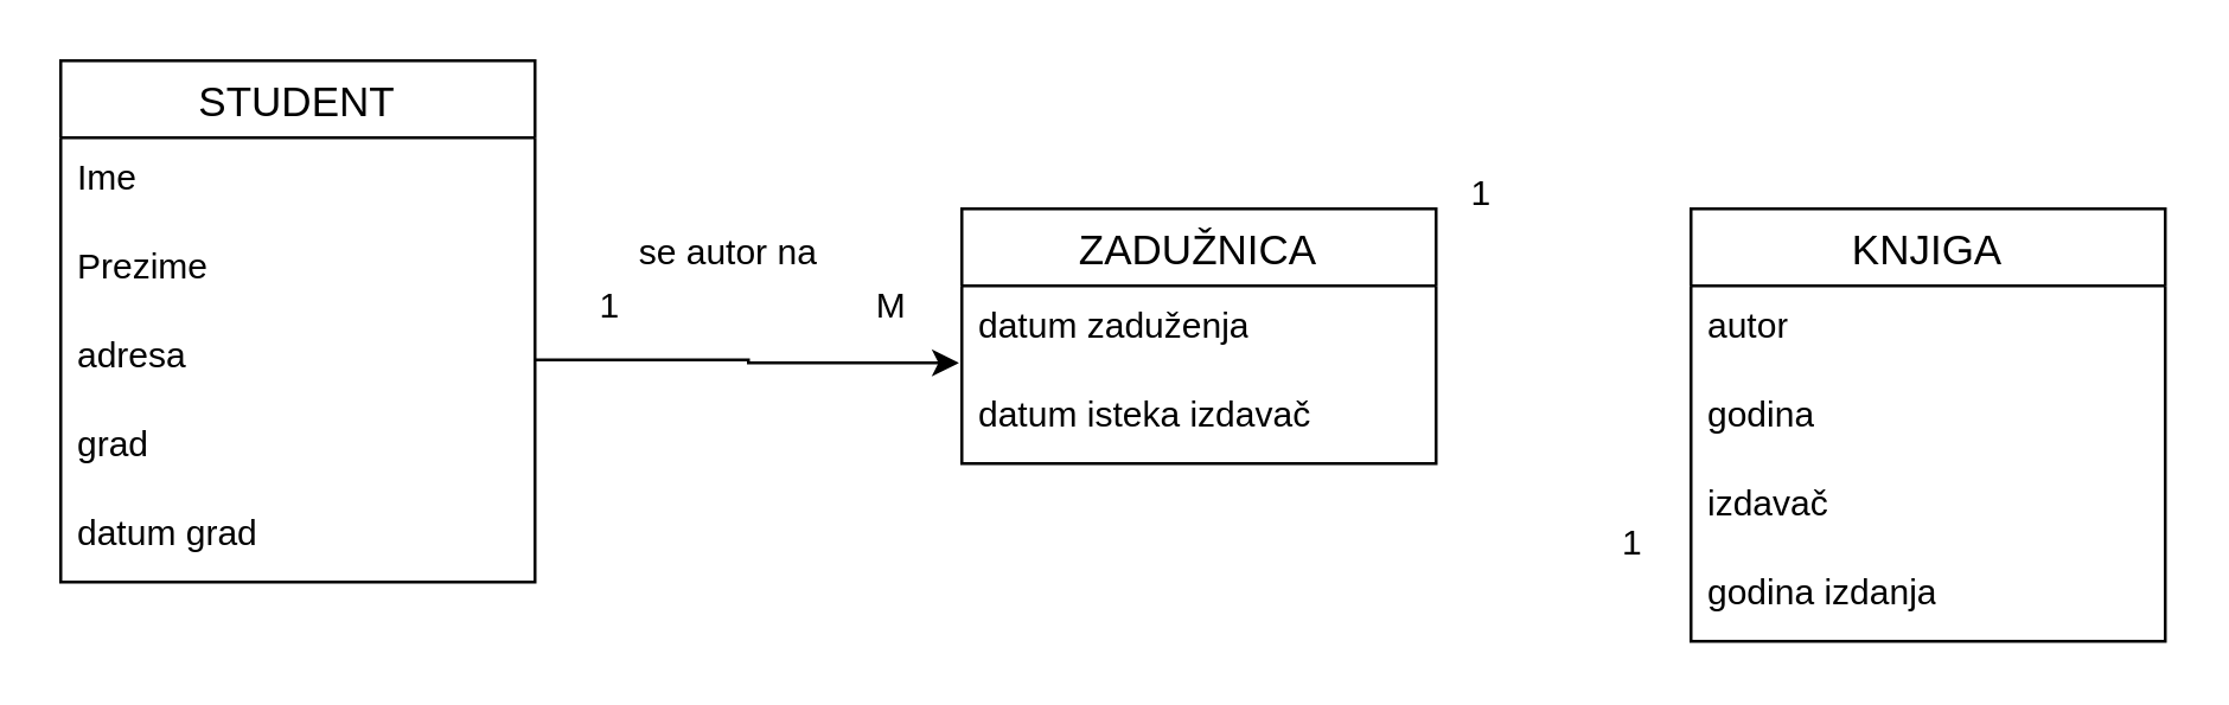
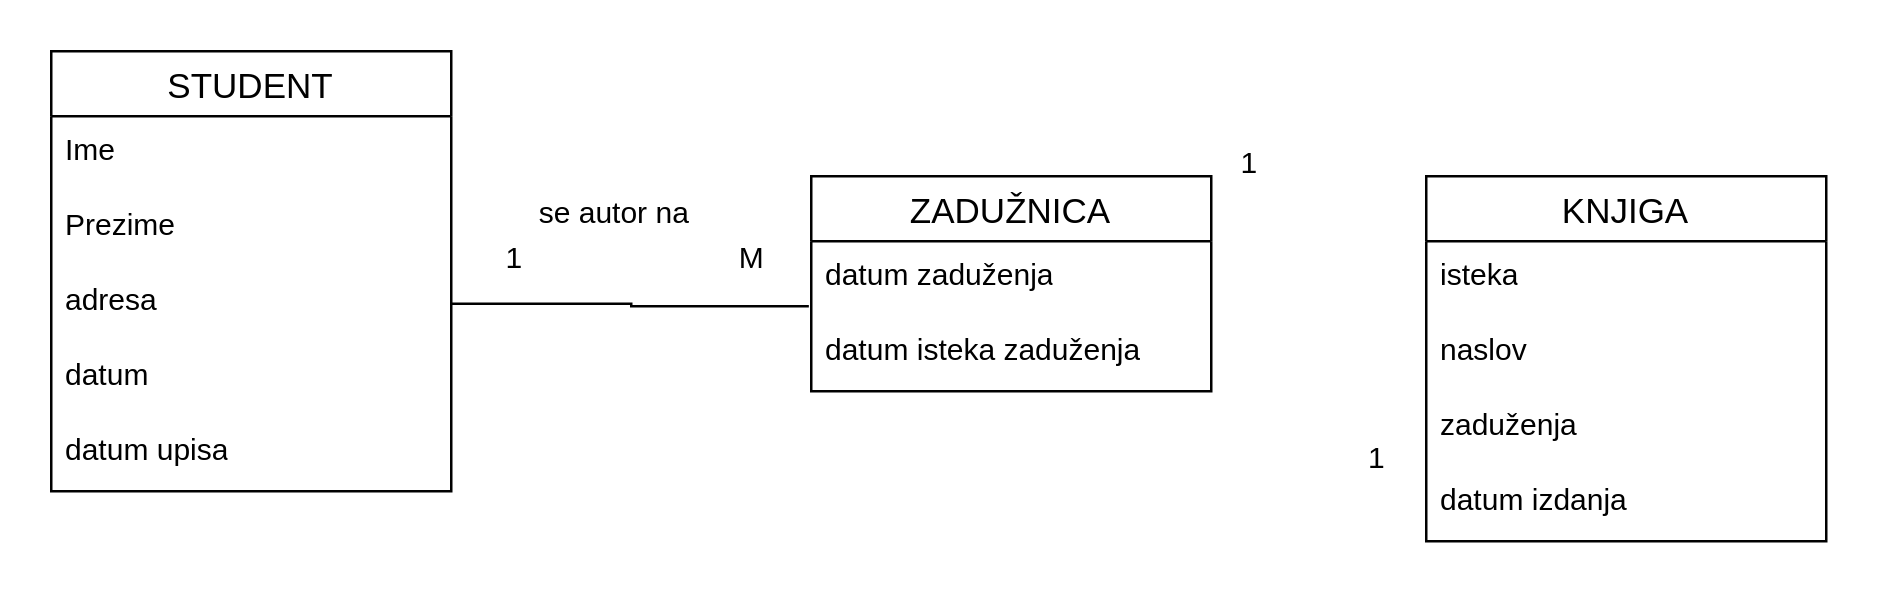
  <mxCell id="0" />
  <mxCell id="1" parent="0" />
  <mxCell id="2" value="STUDENT" style="swimlane;fontStyle=0;childLayout=stackLayout;horizontal=1;startSize=26;horizontalStack=0;resizeParent=1;resizeParentMax=0;resizeLast=0;collapsible=1;marginBottom=0;align=center;fontSize=14;" vertex="1" parent="1"><mxGeometry x="20" y="20" width="160" height="176" as="geometry" /></mxCell>
  <mxCell id="3" value="Ime" style="text;strokeColor=none;fillColor=none;spacingLeft=4;spacingRight=4;overflow=hidden;rotatable=0;points=[[0,0.5],[1,0.5]];portConstraint=eastwest;fontSize=12;whiteSpace=wrap;html=1;" vertex="1" parent="2"><mxGeometry y="26" width="160" height="30" as="geometry" /></mxCell>
  <mxCell id="4" value="Prezime" style="text;strokeColor=none;fillColor=none;spacingLeft=4;spacingRight=4;overflow=hidden;rotatable=0;points=[[0,0.5],[1,0.5]];portConstraint=eastwest;fontSize=12;whiteSpace=wrap;html=1;" vertex="1" parent="2"><mxGeometry y="56" width="160" height="30" as="geometry" /></mxCell>
  <mxCell id="5" value="adresa" style="text;strokeColor=none;fillColor=none;spacingLeft=4;spacingRight=4;overflow=hidden;rotatable=0;points=[[0,0.5],[1,0.5]];portConstraint=eastwest;fontSize=12;whiteSpace=wrap;html=1;" vertex="1" parent="2"><mxGeometry y="86" width="160" height="30" as="geometry" /></mxCell>
- <mxCell id="6" value="grad" style="text;strokeColor=none;fillColor=none;spacingLeft=4;spacingRight=4;overflow=hidden;rotatable=0;points=[[0,0.5],[1,0.5]];portConstraint=eastwest;fontSize=12;whiteSpace=wrap;html=1;" vertex="1" parent="2"><mxGeometry y="116" width="160" height="30" as="geometry" /></mxCell>
- <mxCell id="7" value="datum grad" style="text;strokeColor=none;fillColor=none;spacingLeft=4;spacingRight=4;overflow=hidden;rotatable=0;points=[[0,0.5],[1,0.5]];portConstraint=eastwest;fontSize=12;whiteSpace=wrap;html=1;" vertex="1" parent="2"><mxGeometry y="146" width="160" height="30" as="geometry" /></mxCell>
+ <mxCell id="6" value="datum" style="text;strokeColor=none;fillColor=none;spacingLeft=4;spacingRight=4;overflow=hidden;rotatable=0;points=[[0,0.5],[1,0.5]];portConstraint=eastwest;fontSize=12;whiteSpace=wrap;html=1;" vertex="1" parent="2"><mxGeometry y="116" width="160" height="30" as="geometry" /></mxCell>
+ <mxCell id="7" value="datum upisa" style="text;strokeColor=none;fillColor=none;spacingLeft=4;spacingRight=4;overflow=hidden;rotatable=0;points=[[0,0.5],[1,0.5]];portConstraint=eastwest;fontSize=12;whiteSpace=wrap;html=1;" vertex="1" parent="2"><mxGeometry y="146" width="160" height="30" as="geometry" /></mxCell>
  <mxCell id="8" value="KNJIGA" style="swimlane;fontStyle=0;childLayout=stackLayout;horizontal=1;startSize=26;horizontalStack=0;resizeParent=1;resizeParentMax=0;resizeLast=0;collapsible=1;marginBottom=0;align=center;fontSize=14;" vertex="1" parent="1"><mxGeometry x="570" y="70" width="160" height="146" as="geometry" /></mxCell>
- <mxCell id="9" value="autor" style="text;strokeColor=none;fillColor=none;spacingLeft=4;spacingRight=4;overflow=hidden;rotatable=0;points=[[0,0.5],[1,0.5]];portConstraint=eastwest;fontSize=12;whiteSpace=wrap;html=1;" vertex="1" parent="8"><mxGeometry y="26" width="160" height="30" as="geometry" /></mxCell>
- <mxCell id="10" value="godina" style="text;strokeColor=none;fillColor=none;spacingLeft=4;spacingRight=4;overflow=hidden;rotatable=0;points=[[0,0.5],[1,0.5]];portConstraint=eastwest;fontSize=12;whiteSpace=wrap;html=1;" vertex="1" parent="8"><mxGeometry y="56" width="160" height="30" as="geometry" /></mxCell>
- <mxCell id="11" value="izdavač" style="text;strokeColor=none;fillColor=none;spacingLeft=4;spacingRight=4;overflow=hidden;rotatable=0;points=[[0,0.5],[1,0.5]];portConstraint=eastwest;fontSize=12;whiteSpace=wrap;html=1;" vertex="1" parent="8"><mxGeometry y="86" width="160" height="30" as="geometry" /></mxCell>
- <mxCell id="12" value="godina izdanja" style="text;strokeColor=none;fillColor=none;spacingLeft=4;spacingRight=4;overflow=hidden;rotatable=0;points=[[0,0.5],[1,0.5]];portConstraint=eastwest;fontSize=12;whiteSpace=wrap;html=1;" vertex="1" parent="8"><mxGeometry y="116" width="160" height="30" as="geometry" /></mxCell>
+ <mxCell id="9" value="isteka" style="text;strokeColor=none;fillColor=none;spacingLeft=4;spacingRight=4;overflow=hidden;rotatable=0;points=[[0,0.5],[1,0.5]];portConstraint=eastwest;fontSize=12;whiteSpace=wrap;html=1;" vertex="1" parent="8"><mxGeometry y="26" width="160" height="30" as="geometry" /></mxCell>
+ <mxCell id="10" value="naslov" style="text;strokeColor=none;fillColor=none;spacingLeft=4;spacingRight=4;overflow=hidden;rotatable=0;points=[[0,0.5],[1,0.5]];portConstraint=eastwest;fontSize=12;whiteSpace=wrap;html=1;" vertex="1" parent="8"><mxGeometry y="56" width="160" height="30" as="geometry" /></mxCell>
+ <mxCell id="11" value="zaduženja" style="text;strokeColor=none;fillColor=none;spacingLeft=4;spacingRight=4;overflow=hidden;rotatable=0;points=[[0,0.5],[1,0.5]];portConstraint=eastwest;fontSize=12;whiteSpace=wrap;html=1;" vertex="1" parent="8"><mxGeometry y="86" width="160" height="30" as="geometry" /></mxCell>
+ <mxCell id="12" value="datum izdanja" style="text;strokeColor=none;fillColor=none;spacingLeft=4;spacingRight=4;overflow=hidden;rotatable=0;points=[[0,0.5],[1,0.5]];portConstraint=eastwest;fontSize=12;whiteSpace=wrap;html=1;" vertex="1" parent="8"><mxGeometry y="116" width="160" height="30" as="geometry" /></mxCell>
  <mxCell id="13" value="ZADUŽNICA" style="swimlane;fontStyle=0;childLayout=stackLayout;horizontal=1;startSize=26;horizontalStack=0;resizeParent=1;resizeParentMax=0;resizeLast=0;collapsible=1;marginBottom=0;align=center;fontSize=14;" vertex="1" parent="1"><mxGeometry x="324" y="70" width="160" height="86" as="geometry" /></mxCell>
  <mxCell id="14" value="datum zaduženja" style="text;strokeColor=none;fillColor=none;spacingLeft=4;spacingRight=4;overflow=hidden;rotatable=0;points=[[0,0.5],[1,0.5]];portConstraint=eastwest;fontSize=12;whiteSpace=wrap;html=1;" vertex="1" parent="13"><mxGeometry y="26" width="160" height="30" as="geometry" /></mxCell>
- <mxCell id="15" value="datum isteka izdavač" style="text;strokeColor=none;fillColor=none;spacingLeft=4;spacingRight=4;overflow=hidden;rotatable=0;points=[[0,0.5],[1,0.5]];portConstraint=eastwest;fontSize=12;whiteSpace=wrap;html=1;" vertex="1" parent="13"><mxGeometry y="56" width="160" height="30" as="geometry" /></mxCell>
- <mxCell id="16" style="edgeStyle=orthogonalEdgeStyle;rounded=0;orthogonalLoop=1;jettySize=auto;html=1;entryX=-0.006;entryY=0.867;entryDx=0;entryDy=0;entryPerimeter=0;" edge="1" parent="1" source="5" target="14"><mxGeometry relative="1" as="geometry" /></mxCell>
+ <mxCell id="15" value="datum isteka zaduženja" style="text;strokeColor=none;fillColor=none;spacingLeft=4;spacingRight=4;overflow=hidden;rotatable=0;points=[[0,0.5],[1,0.5]];portConstraint=eastwest;fontSize=12;whiteSpace=wrap;html=1;" vertex="1" parent="13"><mxGeometry y="56" width="160" height="30" as="geometry" /></mxCell>
+ <mxCell id="16" style="edgeStyle=orthogonalEdgeStyle;rounded=0;orthogonalLoop=1;jettySize=auto;html=1;entryX=-0.006;entryY=0.867;entryDx=0;entryDy=0;entryPerimeter=0;endArrow=none;" edge="1" parent="1" source="5" target="14"><mxGeometry relative="1" as="geometry" /></mxCell>
  <mxCell id="17" value="se autor na" style="text;html=1;align=center;verticalAlign=middle;resizable=0;points=[];autosize=1;strokeColor=none;fillColor=none;" vertex="1" parent="1"><mxGeometry x="200" y="70" width="90" height="30" as="geometry" /></mxCell>
  <mxCell id="18" value="M" style="text;html=1;align=center;verticalAlign=middle;resizable=0;points=[];autosize=1;strokeColor=none;fillColor=none;" vertex="1" parent="1"><mxGeometry x="285" y="88" width="30" height="30" as="geometry" /></mxCell>
  <mxCell id="19" value="1" style="text;html=1;align=center;verticalAlign=middle;resizable=0;points=[];autosize=1;strokeColor=none;fillColor=none;" vertex="1" parent="1"><mxGeometry x="190" y="88" width="30" height="30" as="geometry" /></mxCell>
  <mxCell id="20" value="1" style="text;html=1;align=center;verticalAlign=middle;resizable=0;points=[];autosize=1;strokeColor=none;fillColor=none;" vertex="1" parent="1"><mxGeometry x="535" y="168" width="30" height="30" as="geometry" /></mxCell>
  <mxCell id="21" value="1" style="text;html=1;align=center;verticalAlign=middle;resizable=0;points=[];autosize=1;strokeColor=none;fillColor=none;" vertex="1" parent="1"><mxGeometry x="484" y="50" width="30" height="30" as="geometry" /></mxCell>
